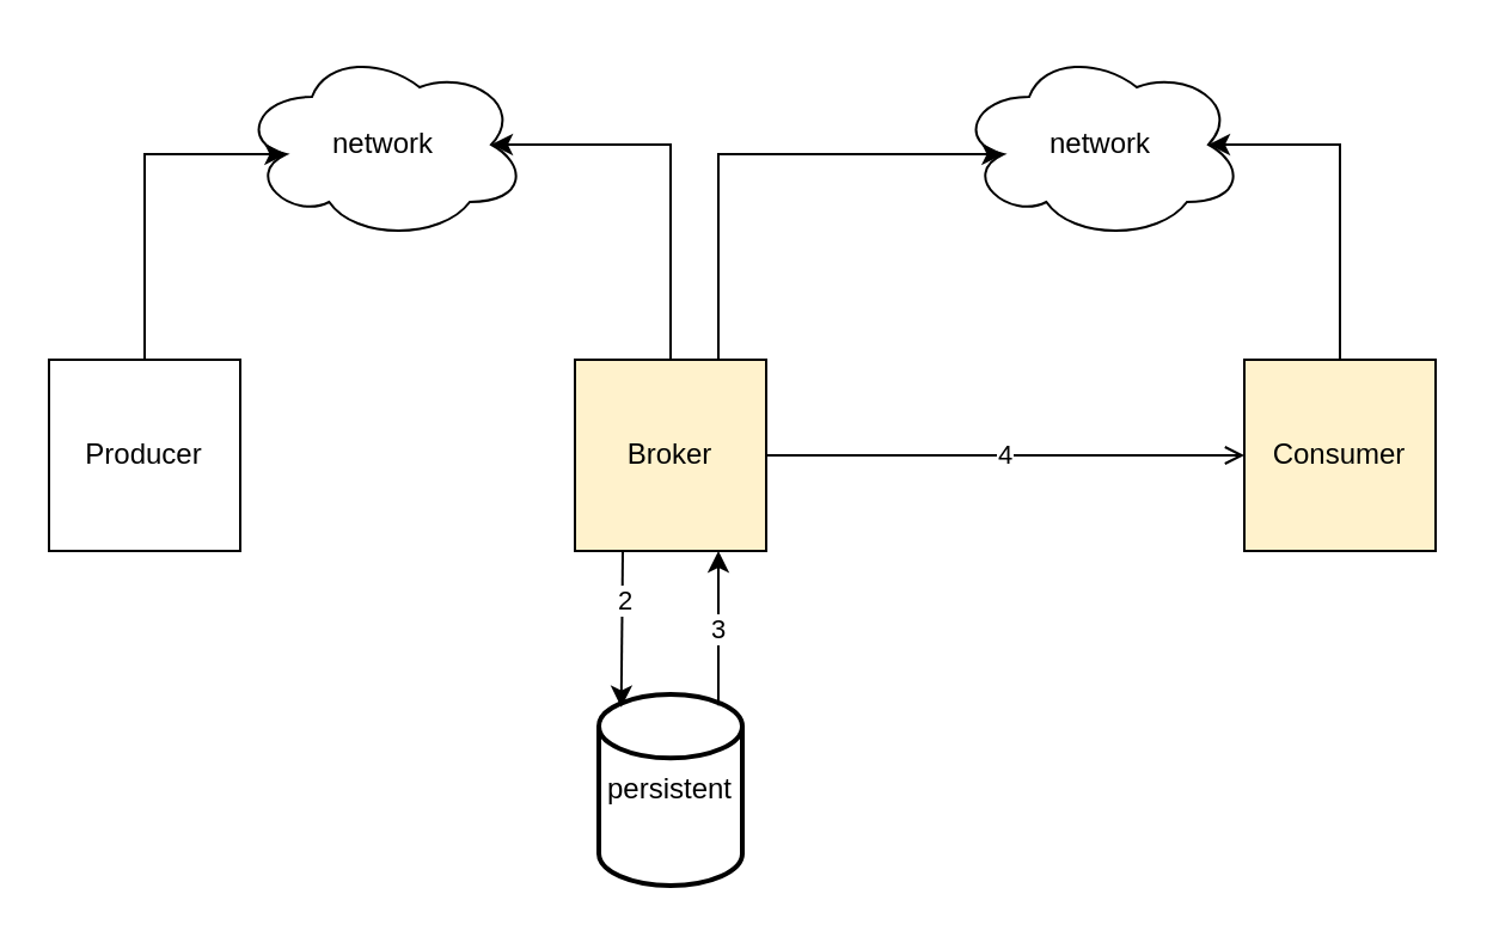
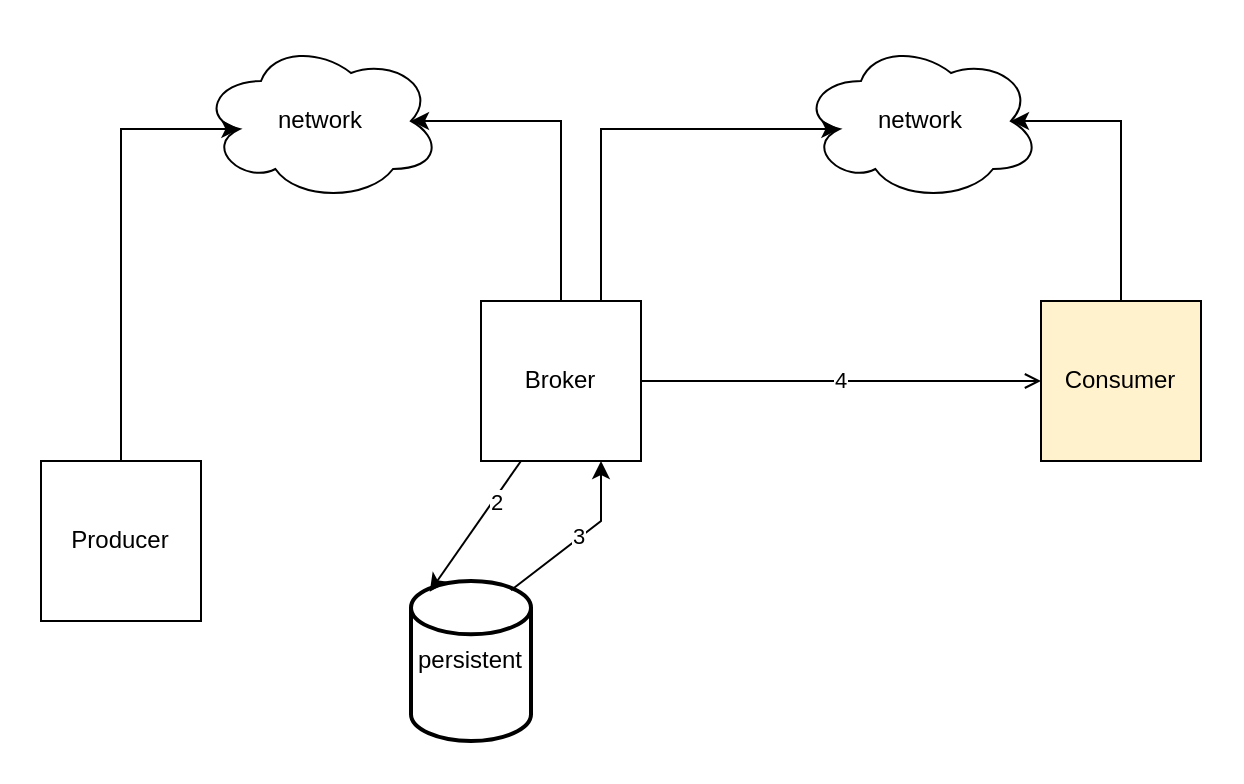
  <mxCell id="0" />
  <mxCell id="1" parent="0" />
- <mxCell id="2" value="Producer" style="whiteSpace=wrap;html=1;aspect=fixed;" vertex="1" parent="1"><mxGeometry x="20" y="150" width="80" height="80" as="geometry" /></mxCell>
+ <mxCell id="2" value="Producer" style="whiteSpace=wrap;html=1;aspect=fixed;" vertex="1" parent="1"><mxGeometry x="20" y="230" width="80" height="80" as="geometry" /></mxCell>
  <mxCell id="3" value="Consumer" style="whiteSpace=wrap;html=1;aspect=fixed;fillColor=#fff2cc;" vertex="1" parent="1"><mxGeometry x="520" y="150" width="80" height="80" as="geometry" /></mxCell>
- <mxCell id="4" value="Broker" style="whiteSpace=wrap;html=1;aspect=fixed;fillColor=#fff2cc;" vertex="1" parent="1"><mxGeometry x="240" y="150" width="80" height="80" as="geometry" /></mxCell>
- <mxCell id="5" value="persistent" style="strokeWidth=2;html=1;shape=mxgraph.flowchart.database;whiteSpace=wrap;" vertex="1" parent="1"><mxGeometry x="250" y="290" width="60" height="80" as="geometry" /></mxCell>
+ <mxCell id="4" value="Broker" style="whiteSpace=wrap;html=1;aspect=fixed;" vertex="1" parent="1"><mxGeometry x="240" y="150" width="80" height="80" as="geometry" /></mxCell>
+ <mxCell id="5" value="persistent" style="strokeWidth=2;html=1;shape=mxgraph.flowchart.database;whiteSpace=wrap;" vertex="1" parent="1"><mxGeometry x="205" y="290" width="60" height="80" as="geometry" /></mxCell>
  <mxCell id="6" value="network" style="ellipse;shape=cloud;whiteSpace=wrap;html=1;" vertex="1" parent="1"><mxGeometry x="100" y="20" width="120" height="80" as="geometry" /></mxCell>
  <mxCell id="7" value="network" style="ellipse;shape=cloud;whiteSpace=wrap;html=1;" vertex="1" parent="1"><mxGeometry x="400" y="20" width="120" height="80" as="geometry" /></mxCell>
  <mxCell id="8" value="4" style="endArrow=open;html=1;rounded=0;exitX=1;exitY=0.5;exitDx=0;exitDy=0;entryX=0;entryY=0.5;entryDx=0;entryDy=0;" edge="1" parent="1" source="4" target="3"><mxGeometry width="50" height="50" relative="1" as="geometry"><mxPoint x="320" y="220" as="sourcePoint" /><mxPoint x="460" y="220" as="targetPoint" /></mxGeometry></mxCell>
  <mxCell id="9" value="3" style="endArrow=classic;html=1;rounded=0;entryX=0.75;entryY=1;entryDx=0;entryDy=0;exitX=0.833;exitY=0.058;exitDx=0;exitDy=0;exitPerimeter=0;" edge="1" parent="1" source="5" target="4"><mxGeometry width="50" height="50" relative="1" as="geometry"><mxPoint x="300" y="290" as="sourcePoint" /><mxPoint x="310" y="260" as="targetPoint" /><Array as="points"><mxPoint x="300" y="260" /></Array></mxGeometry></mxCell>
  <mxCell id="10" value="" style="endArrow=classic;html=1;rounded=0;exitX=0.25;exitY=1;exitDx=0;exitDy=0;entryX=0.156;entryY=0.067;entryDx=0;entryDy=0;entryPerimeter=0;" edge="1" parent="1" source="4" target="5"><mxGeometry width="50" height="50" relative="1" as="geometry"><mxPoint x="100" y="280" as="sourcePoint" /><mxPoint x="240" y="280" as="targetPoint" /></mxGeometry></mxCell>
  <mxCell id="11" value="2" style="edgeLabel;html=1;align=center;verticalAlign=middle;resizable=0;points=[];" vertex="1" connectable="0" parent="10"><mxGeometry x="-0.388" y="1" relative="1" as="geometry"><mxPoint as="offset" /></mxGeometry></mxCell>
  <mxCell id="12" value="" style="edgeStyle=elbowEdgeStyle;elbow=horizontal;endArrow=classic;html=1;rounded=0;entryX=0.16;entryY=0.55;entryDx=0;entryDy=0;entryPerimeter=0;exitX=0.5;exitY=0;exitDx=0;exitDy=0;" edge="1" parent="1" source="2" target="6"><mxGeometry width="50" height="50" relative="1" as="geometry"><mxPoint x="60" y="120" as="sourcePoint" /><mxPoint x="85" y="60" as="targetPoint" /><Array as="points"><mxPoint x="60" y="110" /><mxPoint x="100" y="100" /></Array></mxGeometry></mxCell>
  <mxCell id="13" value="" style="edgeStyle=elbowEdgeStyle;elbow=horizontal;endArrow=classic;html=1;rounded=0;exitX=0.5;exitY=0;exitDx=0;exitDy=0;entryX=0.875;entryY=0.5;entryDx=0;entryDy=0;entryPerimeter=0;" edge="1" parent="1" source="4" target="6"><mxGeometry width="50" height="50" relative="1" as="geometry"><mxPoint x="280" y="100" as="sourcePoint" /><mxPoint x="330" y="50" as="targetPoint" /><Array as="points"><mxPoint x="280" y="110" /></Array></mxGeometry></mxCell>
  <mxCell id="14" value="" style="edgeStyle=elbowEdgeStyle;elbow=horizontal;endArrow=classic;html=1;rounded=0;exitX=0.75;exitY=0;exitDx=0;exitDy=0;entryX=0.16;entryY=0.55;entryDx=0;entryDy=0;entryPerimeter=0;" edge="1" parent="1" source="4" target="7"><mxGeometry width="50" height="50" relative="1" as="geometry"><mxPoint x="330" y="120" as="sourcePoint" /><mxPoint x="380" y="70" as="targetPoint" /><Array as="points"><mxPoint x="300" y="100" /></Array></mxGeometry></mxCell>
  <mxCell id="15" value="" style="edgeStyle=elbowEdgeStyle;elbow=horizontal;endArrow=classic;html=1;rounded=0;exitX=0.5;exitY=0;exitDx=0;exitDy=0;entryX=0.875;entryY=0.5;entryDx=0;entryDy=0;entryPerimeter=0;" edge="1" parent="1" source="3" target="7"><mxGeometry width="50" height="50" relative="1" as="geometry"><mxPoint x="540" y="120" as="sourcePoint" /><mxPoint x="590" y="70" as="targetPoint" /><Array as="points"><mxPoint x="560" y="80" /></Array></mxGeometry></mxCell>
